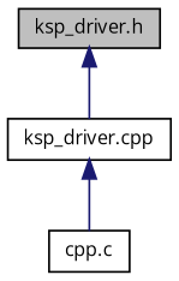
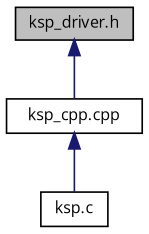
  digraph {
    fontname="Open Sans"
    node [color=black fillcolor=white fontname="Open Sans" fontsize=10 shape=record style=filled]
    edge [color=midnightblue dir=back fontname="Open Sans" fontsize=10 labelfontname=Helvetica labelfontsize=10 style=solid]
    n1 [fillcolor=grey75 fontcolor=black height=0.2 label="ksp_driver.h" width=0.4]
-   n2 [height=0.2 label="ksp_driver.cpp" width=0.4]
-   n3 [height=0.2 label="cpp.c" width=0.4]
+   n2 [height=0.2 label="ksp_cpp.cpp" width=0.4]
+   n3 [height=0.2 label="ksp.c" width=0.4]
    n1 -> n2
    n2 -> n3
  }
